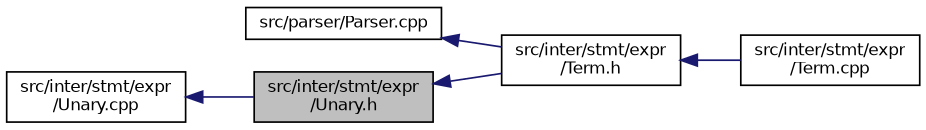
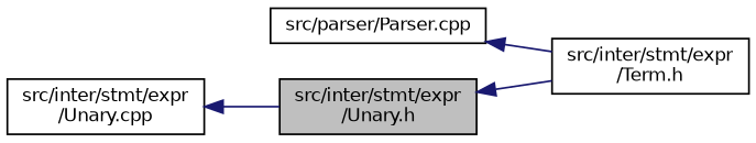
  digraph {
    rankdir=LR
    node [color=black fillcolor=white fontname=Helvetica fontsize=10 shape=record style=filled]
    edge [color=midnightblue dir=back fontname=Helvetica fontsize=10 labelfontname=Helvetica labelfontsize=10 style=solid]
    n1 [fillcolor=grey75 fontcolor=black height=0.2 label="src/inter/stmt/expr\l/Unary.h" width=0.4]
    n2 [height=0.2 label="src/inter/stmt/expr\l/Term.h" width=0.4]
-   n3 [height=0.2 label="src/inter/stmt/expr\l/Term.cpp" width=0.4]
    n4 [height=0.2 label="src/inter/stmt/expr\l/Unary.cpp" width=0.4]
    n5 [height=0.2 label="src/parser/Parser.cpp" width=0.4]
    n1 -> n2
-   n2 -> n3
    n4 -> n1
    n5 -> n2
  }
